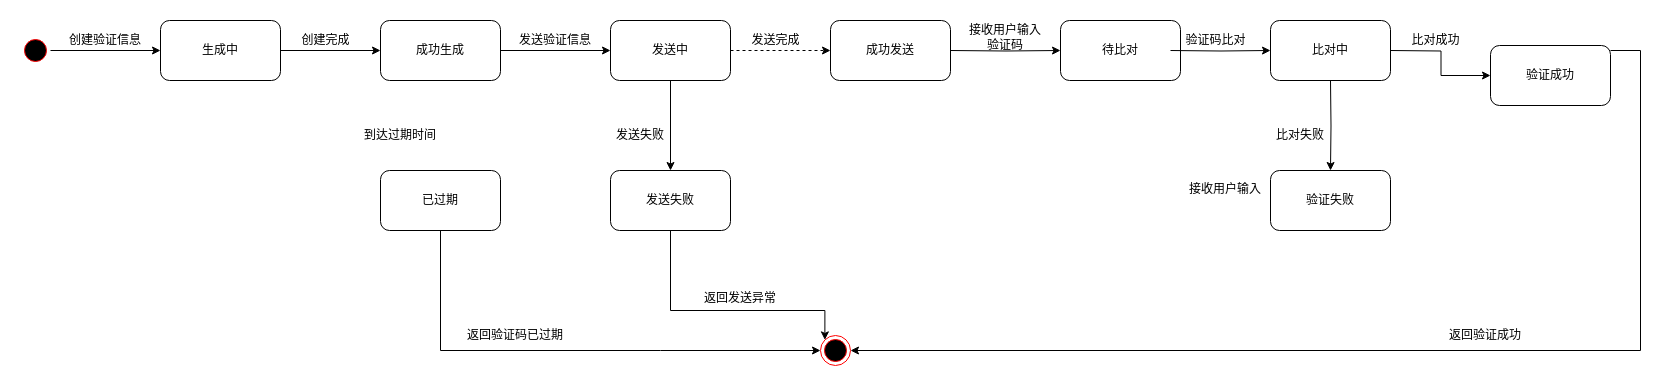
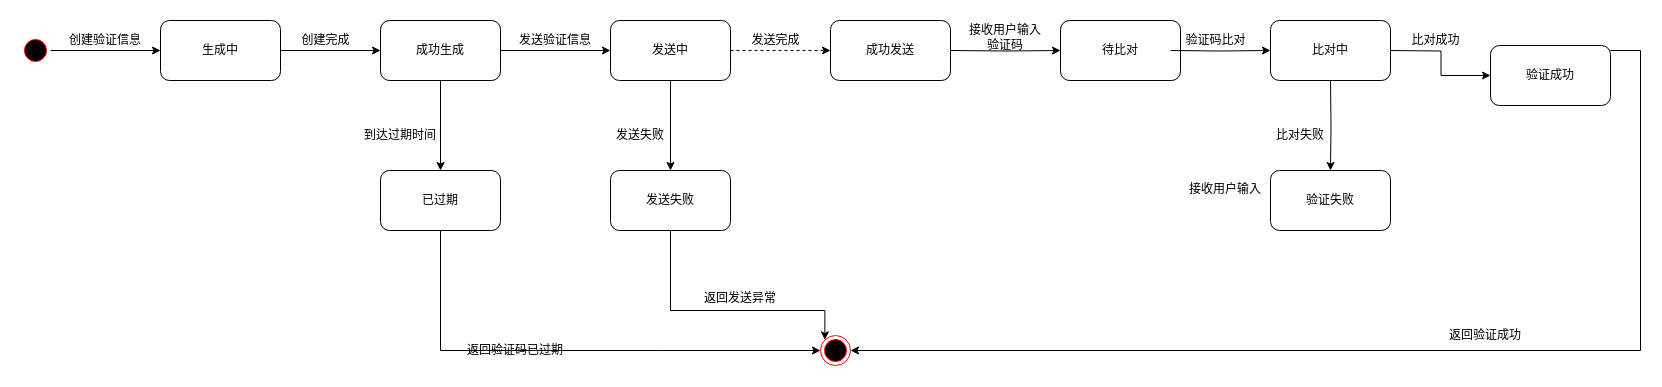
  <mxCell id="0" />
  <mxCell id="1" parent="0" />
  <mxCell id="2" style="edgeStyle=orthogonalEdgeStyle;rounded=0;orthogonalLoop=1;jettySize=auto;html=1;entryX=0;entryY=0.5;entryDx=0;entryDy=0;" parent="1" source="3" target="9" edge="1"><mxGeometry relative="1" as="geometry" /></mxCell>
  <mxCell id="3" value="生成中" style="rounded=1;whiteSpace=wrap;html=1;" parent="1" vertex="1"><mxGeometry x="160" y="20" width="120" height="60" as="geometry" /></mxCell>
  <mxCell id="4" style="edgeStyle=orthogonalEdgeStyle;rounded=0;orthogonalLoop=1;jettySize=auto;html=1;" parent="1" source="5" target="3" edge="1"><mxGeometry relative="1" as="geometry" /></mxCell>
  <mxCell id="5" value="" style="ellipse;html=1;shape=startState;fillColor=#000000;strokeColor=#ff0000;" parent="1" vertex="1"><mxGeometry x="20" y="35" width="30" height="30" as="geometry" /></mxCell>
  <mxCell id="6" value="创建验证信息" style="text;html=1;strokeColor=none;fillColor=none;align=center;verticalAlign=middle;whiteSpace=wrap;rounded=0;" parent="1" vertex="1"><mxGeometry x="40" y="25" width="130" height="30" as="geometry" /></mxCell>
  <mxCell id="7" style="edgeStyle=orthogonalEdgeStyle;rounded=0;orthogonalLoop=1;jettySize=auto;html=1;" parent="1" source="9" target="13" edge="1"><mxGeometry relative="1" as="geometry" /></mxCell>
+ <mxCell id="8" style="edgeStyle=orthogonalEdgeStyle;rounded=0;orthogonalLoop=1;jettySize=auto;html=1;" parent="1" source="9" target="24" edge="1"><mxGeometry relative="1" as="geometry" /></mxCell>
  <mxCell id="9" value="成功生成" style="rounded=1;whiteSpace=wrap;html=1;" parent="1" vertex="1"><mxGeometry x="380" y="20" width="120" height="60" as="geometry" /></mxCell>
  <mxCell id="10" value="创建完成" style="text;html=1;align=center;verticalAlign=middle;resizable=0;points=[];autosize=1;strokeColor=none;fillColor=none;" parent="1" vertex="1"><mxGeometry x="290" y="25" width="70" height="30" as="geometry" /></mxCell>
  <mxCell id="11" style="edgeStyle=orthogonalEdgeStyle;rounded=0;orthogonalLoop=1;jettySize=auto;html=1;entryX=0;entryY=0.5;entryDx=0;entryDy=0;dashed=1;" parent="1" source="13" target="14" edge="1"><mxGeometry relative="1" as="geometry" /></mxCell>
  <mxCell id="12" style="edgeStyle=orthogonalEdgeStyle;rounded=0;orthogonalLoop=1;jettySize=auto;html=1;entryX=0.5;entryY=0;entryDx=0;entryDy=0;" parent="1" source="13" target="27" edge="1"><mxGeometry relative="1" as="geometry" /></mxCell>
  <mxCell id="13" value="发送中" style="rounded=1;whiteSpace=wrap;html=1;" parent="1" vertex="1"><mxGeometry x="610" y="20" width="120" height="60" as="geometry" /></mxCell>
  <mxCell id="14" value="成功发送" style="rounded=1;whiteSpace=wrap;html=1;" parent="1" vertex="1"><mxGeometry x="830" y="20" width="120" height="60" as="geometry" /></mxCell>
  <mxCell id="15" value="发送完成" style="text;html=1;align=center;verticalAlign=middle;resizable=0;points=[];autosize=1;strokeColor=none;fillColor=none;" parent="1" vertex="1"><mxGeometry x="740" y="25" width="70" height="30" as="geometry" /></mxCell>
  <mxCell id="16" value="发送验证信息" style="text;html=1;strokeColor=none;fillColor=none;align=center;verticalAlign=middle;whiteSpace=wrap;rounded=0;" parent="1" vertex="1"><mxGeometry x="490" y="25" width="130" height="30" as="geometry" /></mxCell>
  <mxCell id="17" style="edgeStyle=orthogonalEdgeStyle;rounded=0;orthogonalLoop=1;jettySize=auto;html=1;" parent="1" target="18" edge="1"><mxGeometry relative="1" as="geometry"><mxPoint x="950" y="50" as="sourcePoint" /></mxGeometry></mxCell>
  <mxCell id="18" value="待比对" style="rounded=1;whiteSpace=wrap;html=1;" parent="1" vertex="1"><mxGeometry x="1060" y="20" width="120" height="60" as="geometry" /></mxCell>
  <mxCell id="19" value="接收用户输入&lt;br&gt;验证码" style="text;html=1;strokeColor=none;fillColor=none;align=center;verticalAlign=middle;whiteSpace=wrap;rounded=0;" parent="1" vertex="1"><mxGeometry x="940" y="22" width="130" height="30" as="geometry" /></mxCell>
  <mxCell id="20" style="edgeStyle=orthogonalEdgeStyle;rounded=0;orthogonalLoop=1;jettySize=auto;html=1;entryX=0;entryY=0.5;entryDx=0;entryDy=0;" parent="1" target="21" edge="1"><mxGeometry relative="1" as="geometry"><mxPoint x="1170" y="50" as="sourcePoint" /></mxGeometry></mxCell>
  <mxCell id="21" value="比对中" style="rounded=1;whiteSpace=wrap;html=1;" parent="1" vertex="1"><mxGeometry x="1270" y="20" width="120" height="60" as="geometry" /></mxCell>
  <mxCell id="22" value="验证码比对" style="text;html=1;align=center;verticalAlign=middle;resizable=0;points=[];autosize=1;strokeColor=none;fillColor=none;" parent="1" vertex="1"><mxGeometry x="1175" y="25" width="80" height="30" as="geometry" /></mxCell>
  <mxCell id="23" style="edgeStyle=orthogonalEdgeStyle;rounded=0;orthogonalLoop=1;jettySize=auto;html=1;entryX=0;entryY=0.5;entryDx=0;entryDy=0;" parent="1" source="24" target="29" edge="1"><mxGeometry relative="1" as="geometry"><Array as="points"><mxPoint x="440" y="350" /><mxPoint x="660" y="350" /></Array></mxGeometry></mxCell>
  <mxCell id="24" value="已过期" style="rounded=1;whiteSpace=wrap;html=1;" parent="1" vertex="1"><mxGeometry x="380" y="170" width="120" height="60" as="geometry" /></mxCell>
  <mxCell id="25" value="到达过期时间" style="text;html=1;strokeColor=none;fillColor=none;align=center;verticalAlign=middle;whiteSpace=wrap;rounded=0;" parent="1" vertex="1"><mxGeometry x="360" y="120" width="80" height="30" as="geometry" /></mxCell>
  <mxCell id="26" style="edgeStyle=orthogonalEdgeStyle;rounded=0;orthogonalLoop=1;jettySize=auto;html=1;entryX=0;entryY=0;entryDx=0;entryDy=0;" parent="1" source="27" target="29" edge="1"><mxGeometry relative="1" as="geometry"><Array as="points"><mxPoint x="670" y="310" /><mxPoint x="824" y="310" /></Array></mxGeometry></mxCell>
  <mxCell id="27" value="发送失败" style="rounded=1;whiteSpace=wrap;html=1;" parent="1" vertex="1"><mxGeometry x="610" y="170" width="120" height="60" as="geometry" /></mxCell>
  <mxCell id="28" value="发送失败" style="text;html=1;strokeColor=none;fillColor=none;align=center;verticalAlign=middle;whiteSpace=wrap;rounded=0;" parent="1" vertex="1"><mxGeometry x="610" y="120" width="60" height="30" as="geometry" /></mxCell>
  <mxCell id="29" value="" style="ellipse;html=1;shape=endState;fillColor=#000000;strokeColor=#ff0000;" parent="1" vertex="1"><mxGeometry x="820" y="335" width="30" height="30" as="geometry" /></mxCell>
- <mxCell id="30" value="返回验证码已过期" style="text;html=1;strokeColor=none;fillColor=none;align=center;verticalAlign=middle;whiteSpace=wrap;rounded=0;" parent="1" vertex="1"><mxGeometry x="450" y="320" width="130" height="30" as="geometry" /></mxCell>
+ <mxCell id="30" value="返回验证码已过期" style="text;html=1;strokeColor=none;fillColor=none;align=center;verticalAlign=middle;whiteSpace=wrap;rounded=0;" parent="1" vertex="1"><mxGeometry x="450" y="335" width="130" height="30" as="geometry" /></mxCell>
  <mxCell id="31" value="返回发送异常" style="text;html=1;strokeColor=none;fillColor=none;align=center;verticalAlign=middle;whiteSpace=wrap;rounded=0;" parent="1" vertex="1"><mxGeometry x="690" y="283" width="100" height="30" as="geometry" /></mxCell>
  <mxCell id="32" style="edgeStyle=orthogonalEdgeStyle;rounded=0;orthogonalLoop=1;jettySize=auto;html=1;entryX=0;entryY=0.5;entryDx=0;entryDy=0;" parent="1" target="34" edge="1"><mxGeometry relative="1" as="geometry"><mxPoint x="1390" y="50" as="sourcePoint" /></mxGeometry></mxCell>
  <mxCell id="33" style="edgeStyle=orthogonalEdgeStyle;rounded=0;orthogonalLoop=1;jettySize=auto;html=1;entryX=1;entryY=0.5;entryDx=0;entryDy=0;" parent="1" source="34" target="29" edge="1"><mxGeometry relative="1" as="geometry"><Array as="points"><mxPoint x="1640" y="50" /><mxPoint x="1640" y="350" /></Array></mxGeometry></mxCell>
  <mxCell id="34" value="验证成功" style="rounded=1;whiteSpace=wrap;html=1;" parent="1" vertex="1"><mxGeometry x="1490" y="45" width="120" height="60" as="geometry" /></mxCell>
  <mxCell id="35" value="比对成功" style="text;html=1;align=center;verticalAlign=middle;resizable=0;points=[];autosize=1;strokeColor=none;fillColor=none;" parent="1" vertex="1"><mxGeometry x="1400" y="25" width="70" height="30" as="geometry" /></mxCell>
  <mxCell id="36" value="返回验证成功" style="text;html=1;strokeColor=none;fillColor=none;align=center;verticalAlign=middle;whiteSpace=wrap;rounded=0;" parent="1" vertex="1"><mxGeometry x="1410" y="320" width="150" height="30" as="geometry" /></mxCell>
  <mxCell id="37" style="edgeStyle=orthogonalEdgeStyle;rounded=0;orthogonalLoop=1;jettySize=auto;html=1;entryX=0.5;entryY=0;entryDx=0;entryDy=0;" parent="1" target="38" edge="1"><mxGeometry relative="1" as="geometry"><mxPoint x="1330" y="80" as="sourcePoint" /></mxGeometry></mxCell>
  <mxCell id="38" value="验证失败" style="rounded=1;whiteSpace=wrap;html=1;" parent="1" vertex="1"><mxGeometry x="1270" y="170" width="120" height="60" as="geometry" /></mxCell>
  <mxCell id="39" value="比对失败" style="text;html=1;strokeColor=none;fillColor=none;align=center;verticalAlign=middle;whiteSpace=wrap;rounded=0;" parent="1" vertex="1"><mxGeometry x="1270" y="120" width="60" height="30" as="geometry" /></mxCell>
  <mxCell id="40" value="接收用户输入" style="text;html=1;strokeColor=none;fillColor=none;align=center;verticalAlign=middle;whiteSpace=wrap;rounded=0;" parent="1" vertex="1"><mxGeometry x="1160" y="174" width="130" height="30" as="geometry" /></mxCell>
